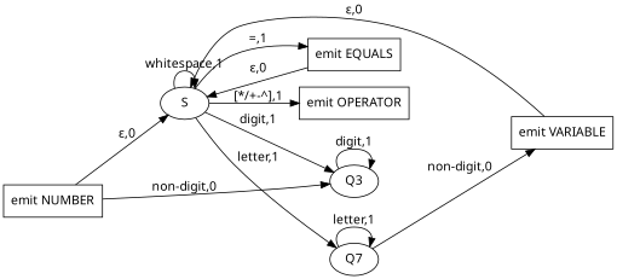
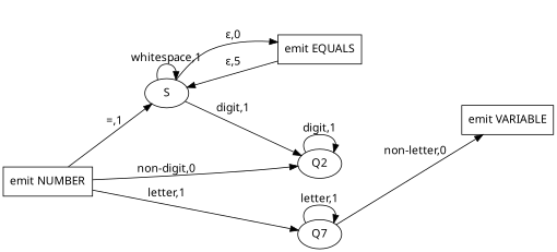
  digraph {
    fontname="Noto Sans"
    rankdir=LR
    node [fontname="Noto Sans" shape=box]
    edge [fontname="Noto Sans"]
    S [shape=""]
    "emit EQUALS"
-   "emit OPERATOR"
    n4 [label=Q7 shape=""]
-   Q2 [label=Q3 shape=""]
+   Q2 [shape=""]
    "emit VARIABLE"
    "emit NUMBER"
    S -> S [label="whitespace,1"]
-   S -> "emit EQUALS" [label="=,1"]
-   S -> "emit OPERATOR" [label="[*/+-^],1"]
-   S -> n4 [label="letter,1"]
+   S -> "emit EQUALS" [label="ε,0"]
+   "emit NUMBER" -> n4 [label="letter,1"]
    S -> Q2 [label="digit,1"]
-   "emit EQUALS" -> S [label="ε,0"]
+   "emit EQUALS" -> S [label="ε,5"]
    n4 -> n4 [label="letter,1"]
-   n4 -> "emit VARIABLE" [label="non-digit,0"]
+   n4 -> "emit VARIABLE" [label="non-letter,0"]
    Q2 -> Q2 [label="digit,1"]
-   "emit VARIABLE" -> S [label="ε,0"]
-   "emit NUMBER" -> S [label="ε,0"]
+   "emit NUMBER" -> S [label="=,1"]
    "emit NUMBER" -> Q2 [label="non-digit,0"]
  }
